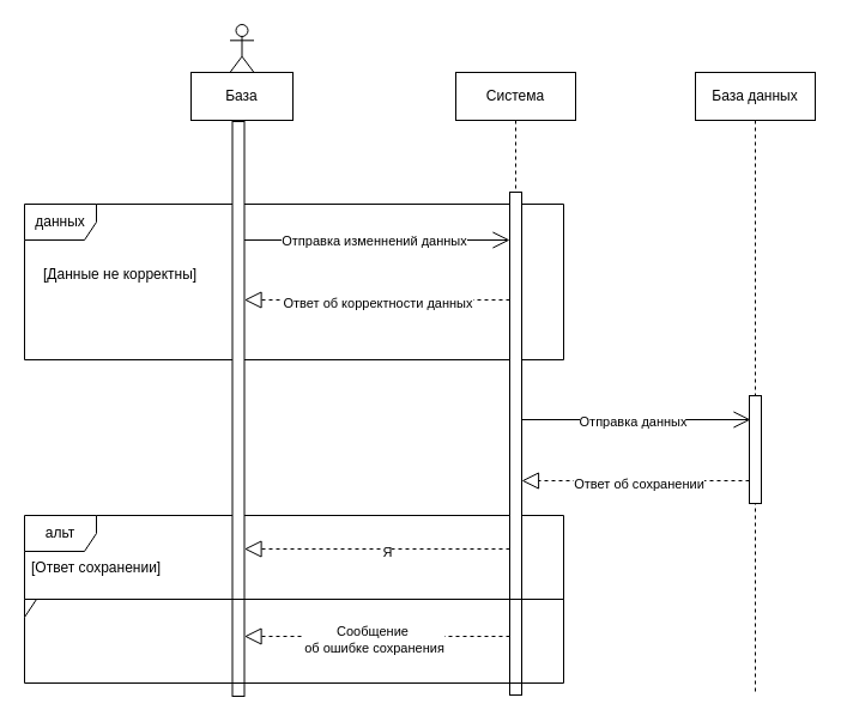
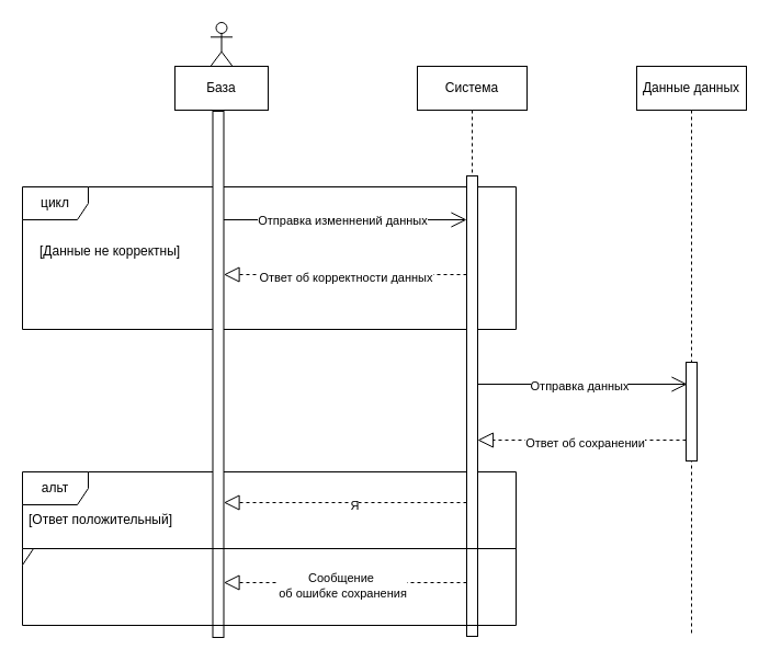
  <mxCell id="0" />
  <mxCell id="1" parent="0" />
- <mxCell id="2" value="данных" style="shape=umlFrame;whiteSpace=wrap;html=1;pointerEvents=0;" vertex="1" parent="1"><mxGeometry x="20" y="170" width="450" height="130" as="geometry" /></mxCell>
+ <mxCell id="2" value="цикл" style="shape=umlFrame;whiteSpace=wrap;html=1;pointerEvents=0;" vertex="1" parent="1"><mxGeometry x="20" y="170" width="450" height="130" as="geometry" /></mxCell>
  <mxCell id="3" value="альт" style="shape=umlFrame;whiteSpace=wrap;html=1;pointerEvents=0;" vertex="1" parent="1"><mxGeometry x="20" y="430" width="450" height="70" as="geometry" /></mxCell>
  <mxCell id="4" value="" style="shape=umlLifeline;perimeter=lifelinePerimeter;whiteSpace=wrap;html=1;container=1;dropTarget=0;collapsible=0;recursiveResize=0;outlineConnect=0;portConstraint=eastwest;newEdgeStyle={&quot;curved&quot;:0,&quot;rounded&quot;:0};participant=umlActor;" vertex="1" parent="1"><mxGeometry x="191.5" y="20" width="20" height="560" as="geometry" /></mxCell>
  <mxCell id="5" value="" style="html=1;points=[[0,0,0,0,5],[0,1,0,0,-5],[1,0,0,0,5],[1,1,0,0,-5]];perimeter=orthogonalPerimeter;outlineConnect=0;targetShapes=umlLifeline;portConstraint=eastwest;newEdgeStyle={&quot;curved&quot;:0,&quot;rounded&quot;:0};" vertex="1" parent="4"><mxGeometry x="2" y="81" width="10" height="480" as="geometry" /></mxCell>
  <mxCell id="6" value="База" style="html=1;whiteSpace=wrap;" vertex="1" parent="1"><mxGeometry x="159" y="60" width="85" height="40" as="geometry" /></mxCell>
  <mxCell id="7" value="Система" style="shape=umlLifeline;perimeter=lifelinePerimeter;whiteSpace=wrap;html=1;container=1;dropTarget=0;collapsible=0;recursiveResize=0;outlineConnect=0;portConstraint=eastwest;newEdgeStyle={&quot;curved&quot;:0,&quot;rounded&quot;:0};" vertex="1" parent="1"><mxGeometry x="380" y="60" width="100" height="520" as="geometry" /></mxCell>
  <mxCell id="8" value="" style="html=1;points=[[0,0,0,0,5],[0,1,0,0,-5],[1,0,0,0,5],[1,1,0,0,-5]];perimeter=orthogonalPerimeter;outlineConnect=0;targetShapes=umlLifeline;portConstraint=eastwest;newEdgeStyle={&quot;curved&quot;:0,&quot;rounded&quot;:0};" vertex="1" parent="7"><mxGeometry x="45" y="100" width="10" height="420" as="geometry" /></mxCell>
- <mxCell id="9" value="База данных" style="shape=umlLifeline;perimeter=lifelinePerimeter;whiteSpace=wrap;html=1;container=1;dropTarget=0;collapsible=0;recursiveResize=0;outlineConnect=0;portConstraint=eastwest;newEdgeStyle={&quot;curved&quot;:0,&quot;rounded&quot;:0};" vertex="1" parent="1"><mxGeometry x="580" y="60" width="100" height="520" as="geometry" /></mxCell>
+ <mxCell id="9" value="Данные данных" style="shape=umlLifeline;perimeter=lifelinePerimeter;whiteSpace=wrap;html=1;container=1;dropTarget=0;collapsible=0;recursiveResize=0;outlineConnect=0;portConstraint=eastwest;newEdgeStyle={&quot;curved&quot;:0,&quot;rounded&quot;:0};" vertex="1" parent="1"><mxGeometry x="580" y="60" width="100" height="520" as="geometry" /></mxCell>
  <mxCell id="10" value="" style="html=1;points=[[0,0,0,0,5],[0,1,0,0,-5],[1,0,0,0,5],[1,1,0,0,-5]];perimeter=orthogonalPerimeter;outlineConnect=0;targetShapes=umlLifeline;portConstraint=eastwest;newEdgeStyle={&quot;curved&quot;:0,&quot;rounded&quot;:0};" vertex="1" parent="9"><mxGeometry x="45" y="270" width="10" height="90" as="geometry" /></mxCell>
  <mxCell id="11" value="[Данные не корректны]" style="text;strokeColor=none;fillColor=none;align=left;verticalAlign=top;spacingLeft=4;spacingRight=4;overflow=hidden;rotatable=0;points=[[0,0.5],[1,0.5]];portConstraint=eastwest;whiteSpace=wrap;html=1;" vertex="1" parent="1"><mxGeometry x="30" y="215" width="152" height="26" as="geometry" /></mxCell>
  <mxCell id="12" value="" style="endArrow=open;endFill=1;endSize=12;html=1;rounded=0;" edge="1" parent="1" source="5" target="8"><mxGeometry width="160" relative="1" as="geometry"><mxPoint x="230" y="220" as="sourcePoint" /><mxPoint x="390" y="220" as="targetPoint" /><Array as="points"><mxPoint x="340" y="200" /></Array></mxGeometry></mxCell>
  <mxCell id="13" value="Отправка изменнений данных" style="edgeLabel;html=1;align=center;verticalAlign=middle;resizable=0;points=[];" vertex="1" connectable="0" parent="12"><mxGeometry x="0.311" y="2" relative="1" as="geometry"><mxPoint x="-37" y="2" as="offset" /></mxGeometry></mxCell>
  <mxCell id="14" value="" style="endArrow=block;dashed=1;endFill=0;endSize=12;html=1;rounded=0;" edge="1" parent="1" source="8" target="5"><mxGeometry width="160" relative="1" as="geometry"><mxPoint x="420" y="250" as="sourcePoint" /><mxPoint x="410" y="320" as="targetPoint" /><Array as="points"><mxPoint x="330" y="250" /></Array></mxGeometry></mxCell>
  <mxCell id="15" value="Ответ об корректности данных" style="edgeLabel;html=1;align=center;verticalAlign=middle;resizable=0;points=[];" vertex="1" connectable="0" parent="14"><mxGeometry x="-0.33" y="2" relative="1" as="geometry"><mxPoint x="-37" as="offset" /></mxGeometry></mxCell>
  <mxCell id="16" value="" style="endArrow=open;endFill=1;endSize=12;html=1;rounded=0;" edge="1" parent="1" source="8"><mxGeometry width="160" relative="1" as="geometry"><mxPoint x="431" y="350" as="sourcePoint" /><mxPoint x="626" y="350" as="targetPoint" /><Array as="points"><mxPoint x="546" y="350" /></Array></mxGeometry></mxCell>
  <mxCell id="17" value="Отправка данных" style="edgeLabel;html=1;align=center;verticalAlign=middle;resizable=0;points=[];" vertex="1" connectable="0" parent="16"><mxGeometry x="0.255" y="-1" relative="1" as="geometry"><mxPoint x="-28" as="offset" /></mxGeometry></mxCell>
  <mxCell id="18" value="" style="endArrow=block;dashed=1;endFill=0;endSize=12;html=1;rounded=0;" edge="1" parent="1"><mxGeometry width="160" relative="1" as="geometry"><mxPoint x="625" y="401" as="sourcePoint" /><mxPoint x="435" y="401" as="targetPoint" /><Array as="points"><mxPoint x="532" y="401" /></Array></mxGeometry></mxCell>
  <mxCell id="19" value="Ответ об сохранении" style="edgeLabel;html=1;align=center;verticalAlign=middle;resizable=0;points=[];" vertex="1" connectable="0" parent="18"><mxGeometry x="-0.33" y="2" relative="1" as="geometry"><mxPoint x="-29" as="offset" /></mxGeometry></mxCell>
  <mxCell id="20" value="" style="endArrow=block;dashed=1;endFill=0;endSize=12;html=1;rounded=0;" edge="1" parent="1" target="5"><mxGeometry width="160" relative="1" as="geometry"><mxPoint x="425" y="458" as="sourcePoint" /><mxPoint x="227.5" y="458" as="targetPoint" /><Array as="points"><mxPoint x="324.5" y="458" /></Array></mxGeometry></mxCell>
  <mxCell id="21" value="Я" style="edgeLabel;html=1;align=center;verticalAlign=middle;resizable=0;points=[];" vertex="1" connectable="0" parent="20"><mxGeometry x="-0.33" y="2" relative="1" as="geometry"><mxPoint x="-29" as="offset" /></mxGeometry></mxCell>
  <mxCell id="22" value="" style="endArrow=block;dashed=1;endFill=0;endSize=12;html=1;rounded=0;" edge="1" parent="1" target="5"><mxGeometry width="160" relative="1" as="geometry"><mxPoint x="425" y="531" as="sourcePoint" /><mxPoint x="227.5" y="531" as="targetPoint" /><Array as="points"><mxPoint x="324" y="531" /></Array></mxGeometry></mxCell>
  <mxCell id="23" value="Сообщение&amp;nbsp;&lt;div&gt;об ошибке сохранения&lt;/div&gt;" style="edgeLabel;html=1;align=center;verticalAlign=middle;resizable=0;points=[];" vertex="1" connectable="0" parent="22"><mxGeometry x="-0.33" y="2" relative="1" as="geometry"><mxPoint x="-40" as="offset" /></mxGeometry></mxCell>
  <mxCell id="24" value="" style="shape=umlFrame;whiteSpace=wrap;html=1;pointerEvents=0;width=10;height=15;" vertex="1" parent="1"><mxGeometry x="20" y="500" width="450" height="70" as="geometry" /></mxCell>
- <mxCell id="25" value="[Ответ сохранении]" style="text;strokeColor=none;fillColor=none;align=left;verticalAlign=top;spacingLeft=4;spacingRight=4;overflow=hidden;rotatable=0;points=[[0,0.5],[1,0.5]];portConstraint=eastwest;whiteSpace=wrap;html=1;" vertex="1" parent="1"><mxGeometry x="20" y="460" width="152" height="26" as="geometry" /></mxCell>
+ <mxCell id="25" value="[Ответ положительный]" style="text;strokeColor=none;fillColor=none;align=left;verticalAlign=top;spacingLeft=4;spacingRight=4;overflow=hidden;rotatable=0;points=[[0,0.5],[1,0.5]];portConstraint=eastwest;whiteSpace=wrap;html=1;" vertex="1" parent="1"><mxGeometry x="20" y="460" width="152" height="26" as="geometry" /></mxCell>
